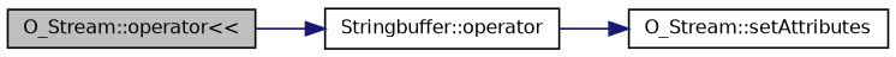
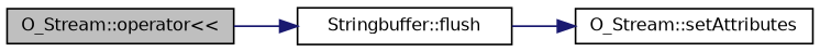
  digraph {
    rankdir=LR
    node [color=black fontname=Helvetica fontsize=10 shape=record]
    edge [color=midnightblue fontname=Helvetica fontsize=10 labelfontname=Helvetica labelfontsize=10 style=solid]
    n1 [fillcolor=grey75 fontcolor=black height=0.2 label="O_Stream::operator\<\<" style=filled width=0.4]
-   n2 [height=0.2 label="Stringbuffer::operator" width=0.4]
+   n2 [height=0.2 label="Stringbuffer::flush" width=0.4]
    n3 [height=0.2 label="O_Stream::setAttributes" width=0.4]
    n1 -> n2
    n2 -> n3
  }
